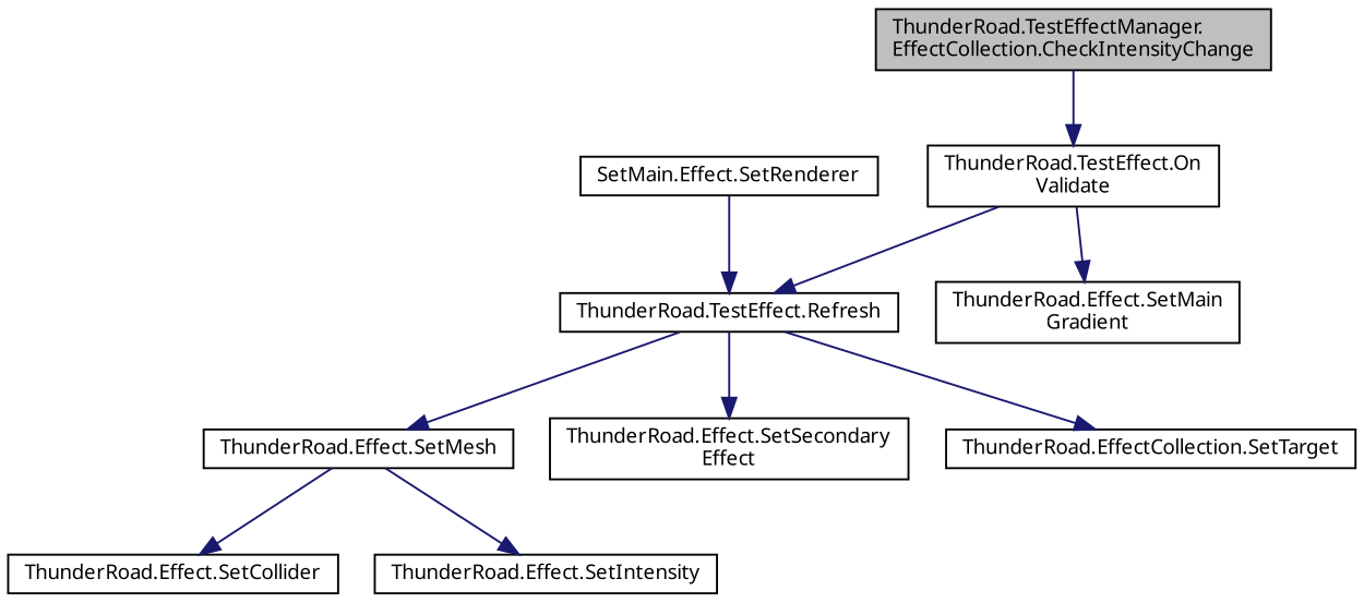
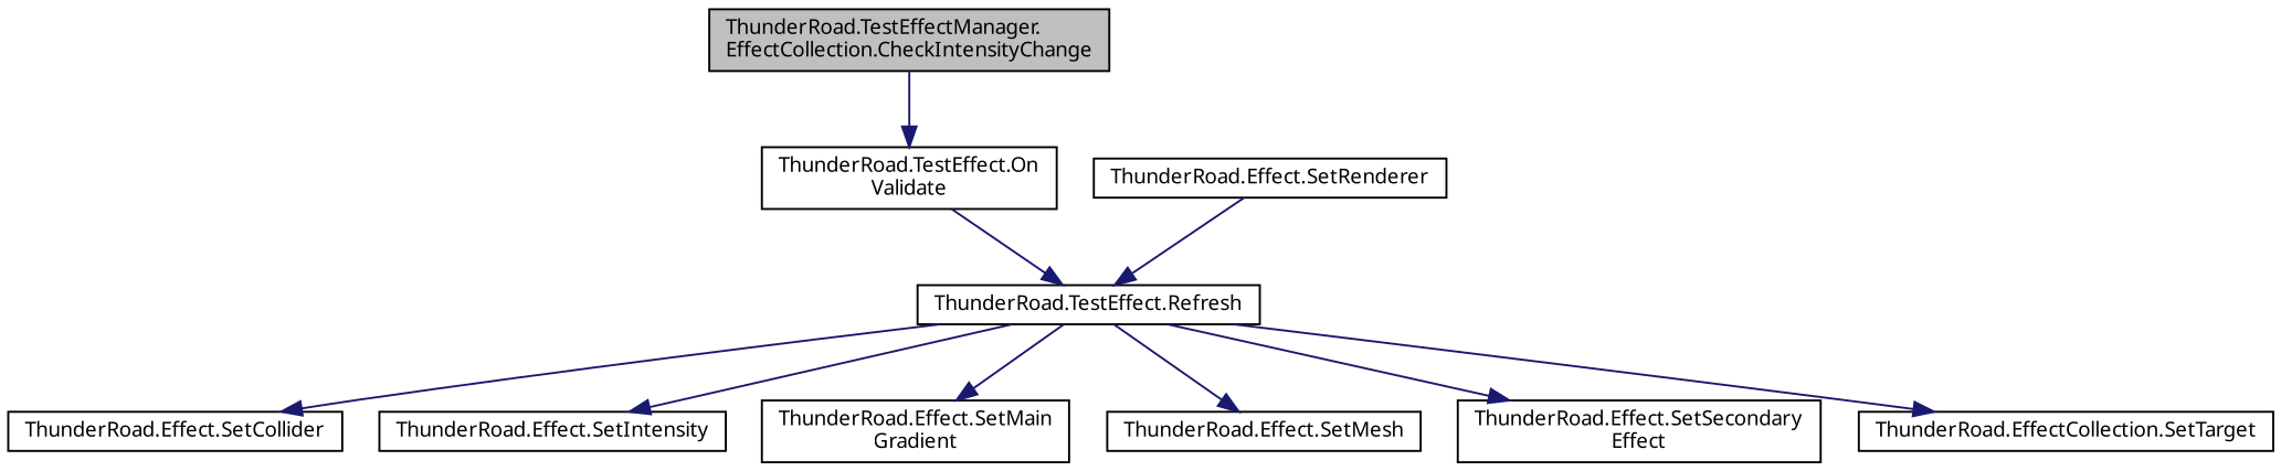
  digraph {
    fontname="Noto Sans"
    rankdir=TB
    node [color=black fillcolor=white fontname="Noto Sans" fontsize=10 shape=record style=filled]
    edge [color=midnightblue fontname="Noto Sans" fontsize=10 labelfontname=Helvetica labelfontsize=10 style=solid]
    n1 [fillcolor=grey75 fontcolor=black height=0.2 label="ThunderRoad.TestEffectManager.\lEffectCollection.CheckIntensityChange" width=0.4]
    n2 [height=0.2 label="ThunderRoad.TestEffect.On\lValidate" width=0.4]
    n3 [height=0.2 label="ThunderRoad.TestEffect.Refresh" width=0.4]
    n4 [height=0.2 label="ThunderRoad.Effect.SetCollider" width=0.4]
    n5 [height=0.2 label="ThunderRoad.Effect.SetIntensity" width=0.4]
    n6 [height=0.2 label="ThunderRoad.Effect.SetMain\lGradient" width=0.4]
    n7 [height=0.2 label="ThunderRoad.Effect.SetMesh" width=0.4]
    n8 [height=0.2 label="ThunderRoad.Effect.SetSecondary\lEffect" width=0.4]
    n9 [height=0.2 label="ThunderRoad.EffectCollection.SetTarget" width=0.4]
-   n10 [height=0.2 label="SetMain.Effect.SetRenderer" width=0.4]
+   n10 [height=0.2 label="ThunderRoad.Effect.SetRenderer" width=0.4]
    n1 -> n2
    n2 -> n3
-   n7 -> n4
-   n7 -> n5
-   n2 -> n6
+   n3 -> n4
+   n3 -> n5
+   n3 -> n6
    n3 -> n7
    n3 -> n8
    n3 -> n9
    n10 -> n3
  }
